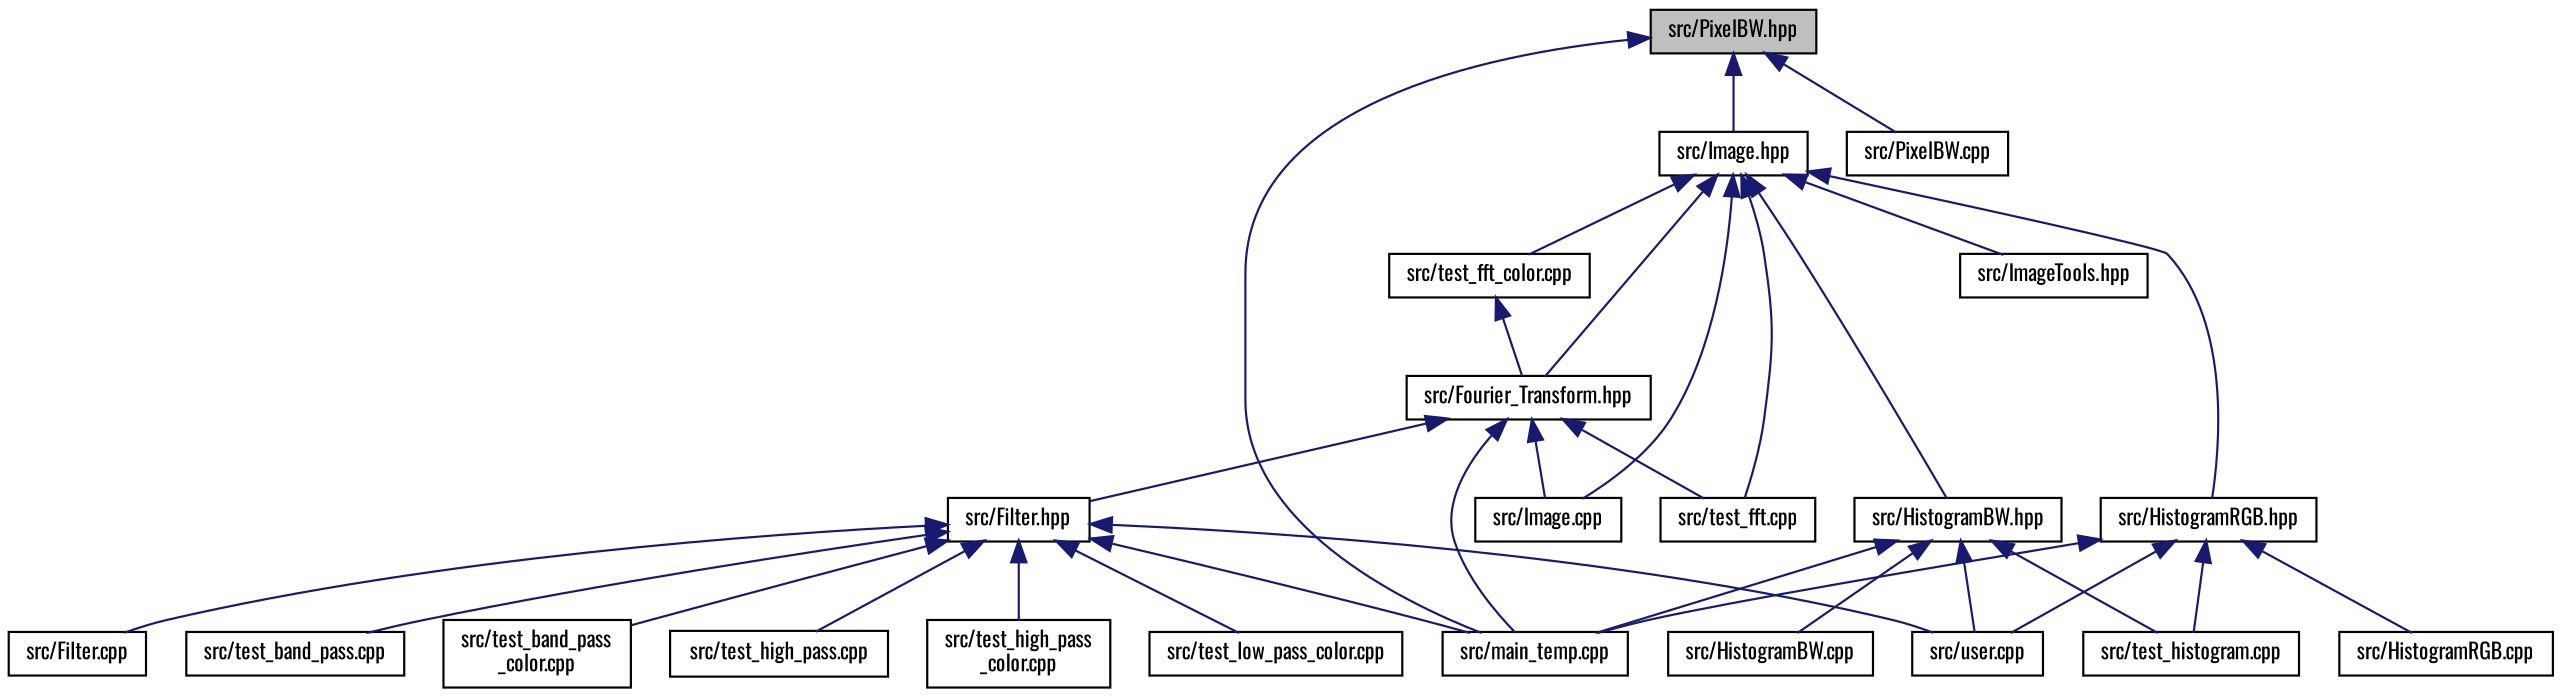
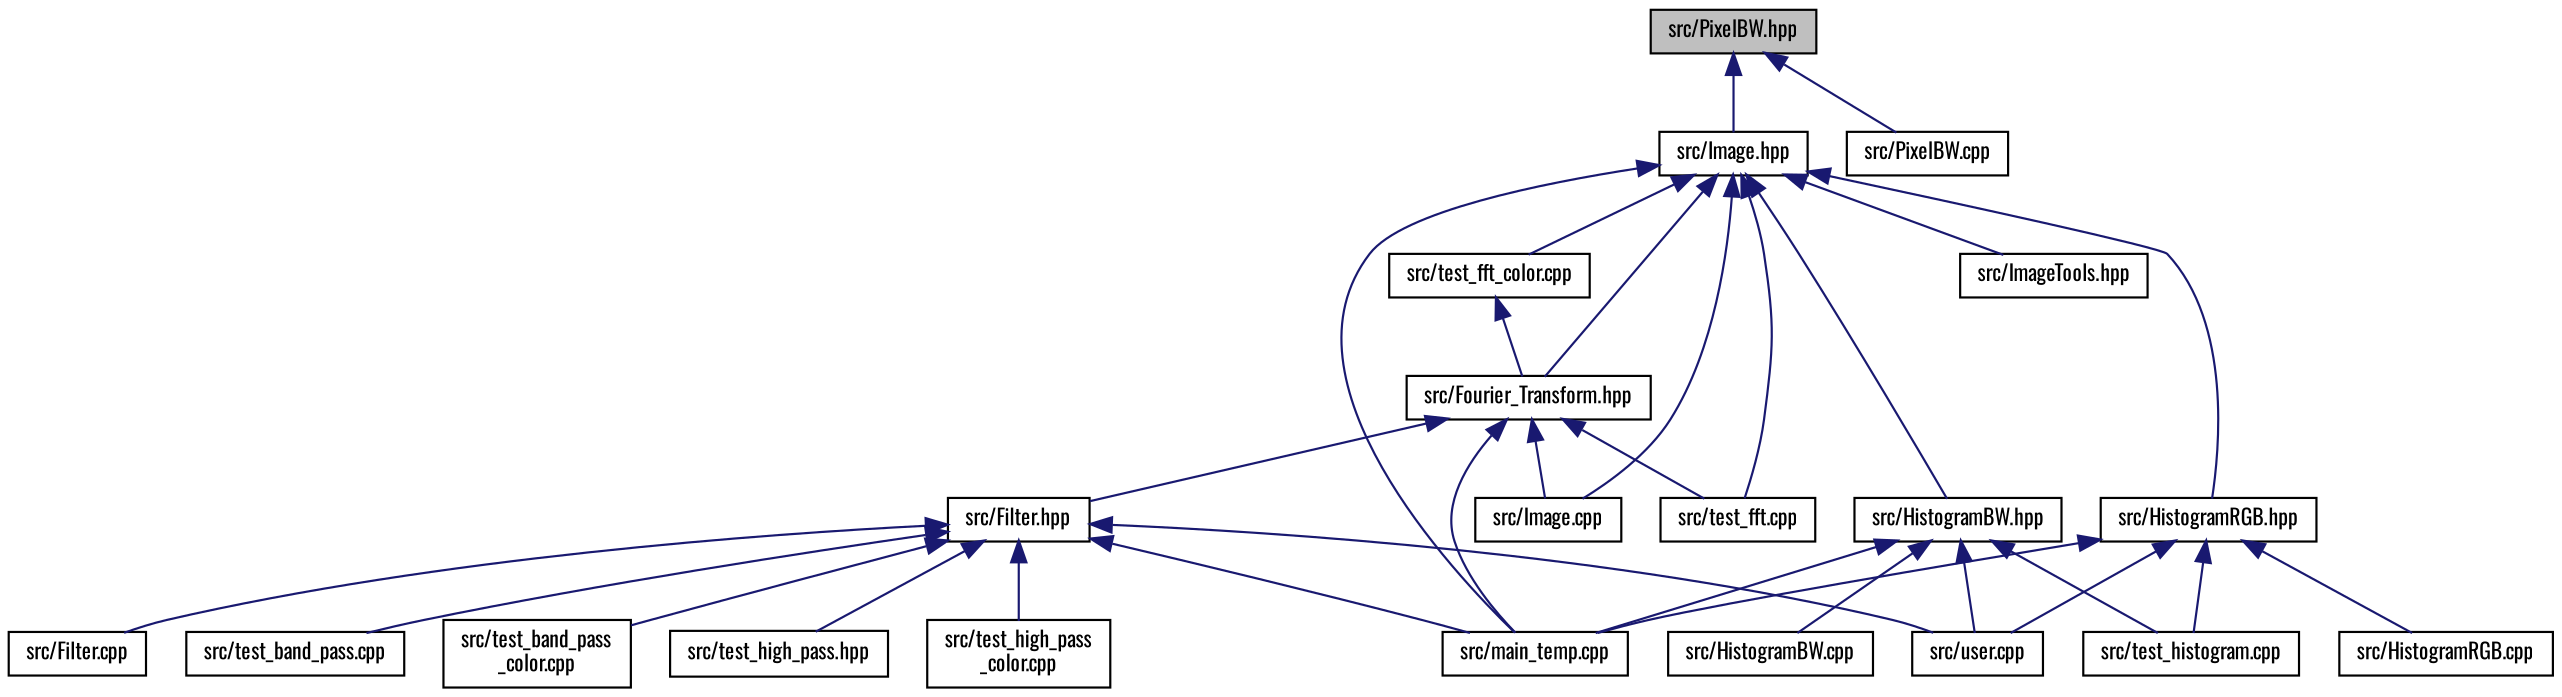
  digraph {
    fontname=Oswald
    node [color=black fillcolor=white fontname=Oswald fontsize=10 shape=record style=filled]
    edge [color=midnightblue dir=back fontname=Oswald fontsize=10 labelfontname=Helvetica labelfontsize=10 style=solid]
    n1 [fillcolor=grey75 fontcolor=black height=0.2 label="src/PixelBW.hpp" width=0.4]
    n2 [height=0.2 label="src/Image.hpp" width=0.4]
    n3 [height=0.2 label="src/PixelBW.cpp" width=0.4]
    n4 [height=0.2 label="src/Fourier_Transform.hpp" width=0.4]
    n5 [height=0.2 label="src/main_temp.cpp" width=0.4]
    n6 [height=0.2 label="src/Image.cpp" width=0.4]
    n7 [height=0.2 label="src/test_fft.cpp" width=0.4]
    n8 [height=0.2 label="src/test_fft_color.cpp" width=0.4]
    n9 [height=0.2 label="src/HistogramBW.hpp" width=0.4]
    n10 [height=0.2 label="src/HistogramRGB.hpp" width=0.4]
    n11 [height=0.2 label="src/ImageTools.hpp" width=0.4]
    n12 [height=0.2 label="src/Filter.hpp" width=0.4]
    n13 [height=0.2 label="src/user.cpp" width=0.4]
    n14 [height=0.2 label="src/HistogramBW.cpp" width=0.4]
    n15 [height=0.2 label="src/test_histogram.cpp" width=0.4]
    n16 [height=0.2 label="src/HistogramRGB.cpp" width=0.4]
    n17 [height=0.2 label="src/Filter.cpp" width=0.4]
    n18 [height=0.2 label="src/test_band_pass.cpp" width=0.4]
    n19 [height=0.2 label="src/test_band_pass\l_color.cpp" width=0.4]
-   n20 [height=0.2 label="src/test_high_pass.cpp" width=0.4]
+   n20 [height=0.2 label="src/test_high_pass.hpp" width=0.4]
    n21 [height=0.2 label="src/test_high_pass\l_color.cpp" width=0.4]
-   n22 [height=0.2 label="src/test_low_pass_color.cpp" width=0.4]
    n1 -> n2
    n1 -> n3
    n2 -> n4
-   n1 -> n5
+   n2 -> n5
    n2 -> n6
    n2 -> n7
    n2 -> n8
    n2 -> n9
    n2 -> n10
    n2 -> n11
    n4 -> n5
    n4 -> n6
    n4 -> n7
    n4 -> n12
    n8 -> n4
    n9 -> n5
    n9 -> n13
    n9 -> n14
    n9 -> n15
    n10 -> n5
    n10 -> n13
    n10 -> n15
    n10 -> n16
    n12 -> n5
    n12 -> n13
    n12 -> n17
    n12 -> n18
    n12 -> n19
    n12 -> n20
    n12 -> n21
-   n12 -> n22
  }
